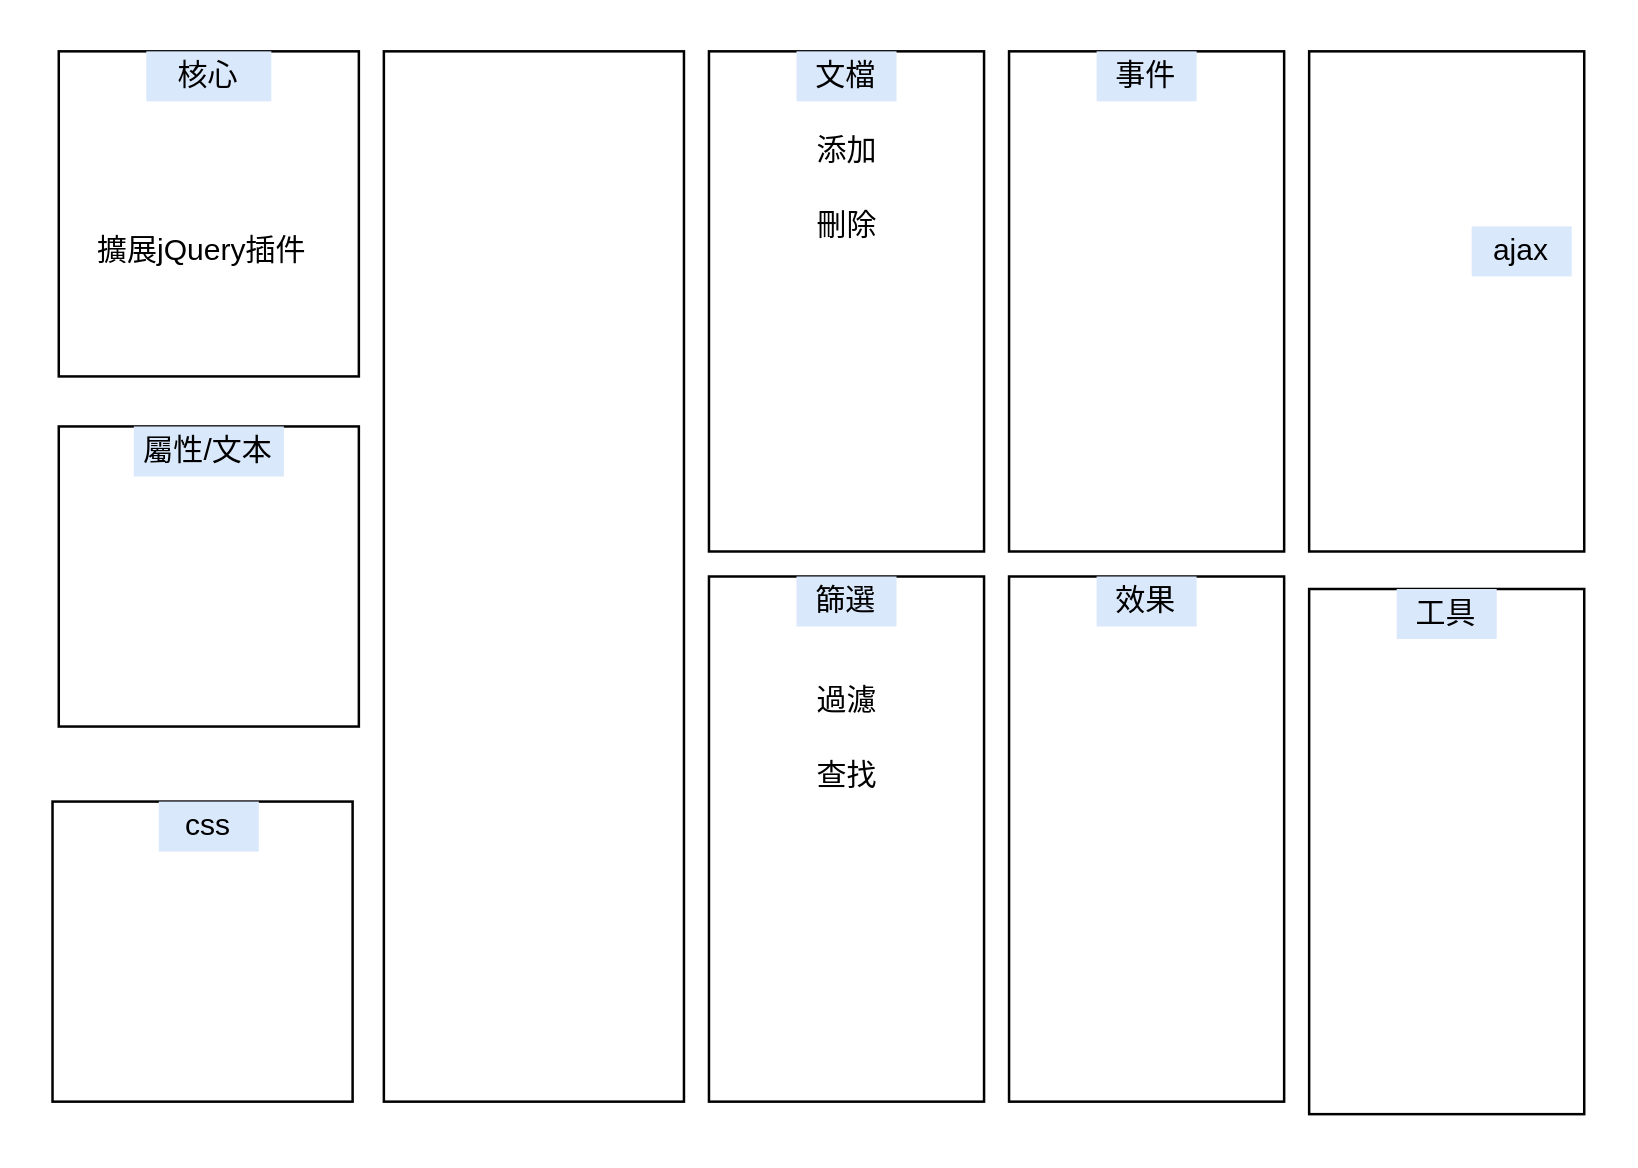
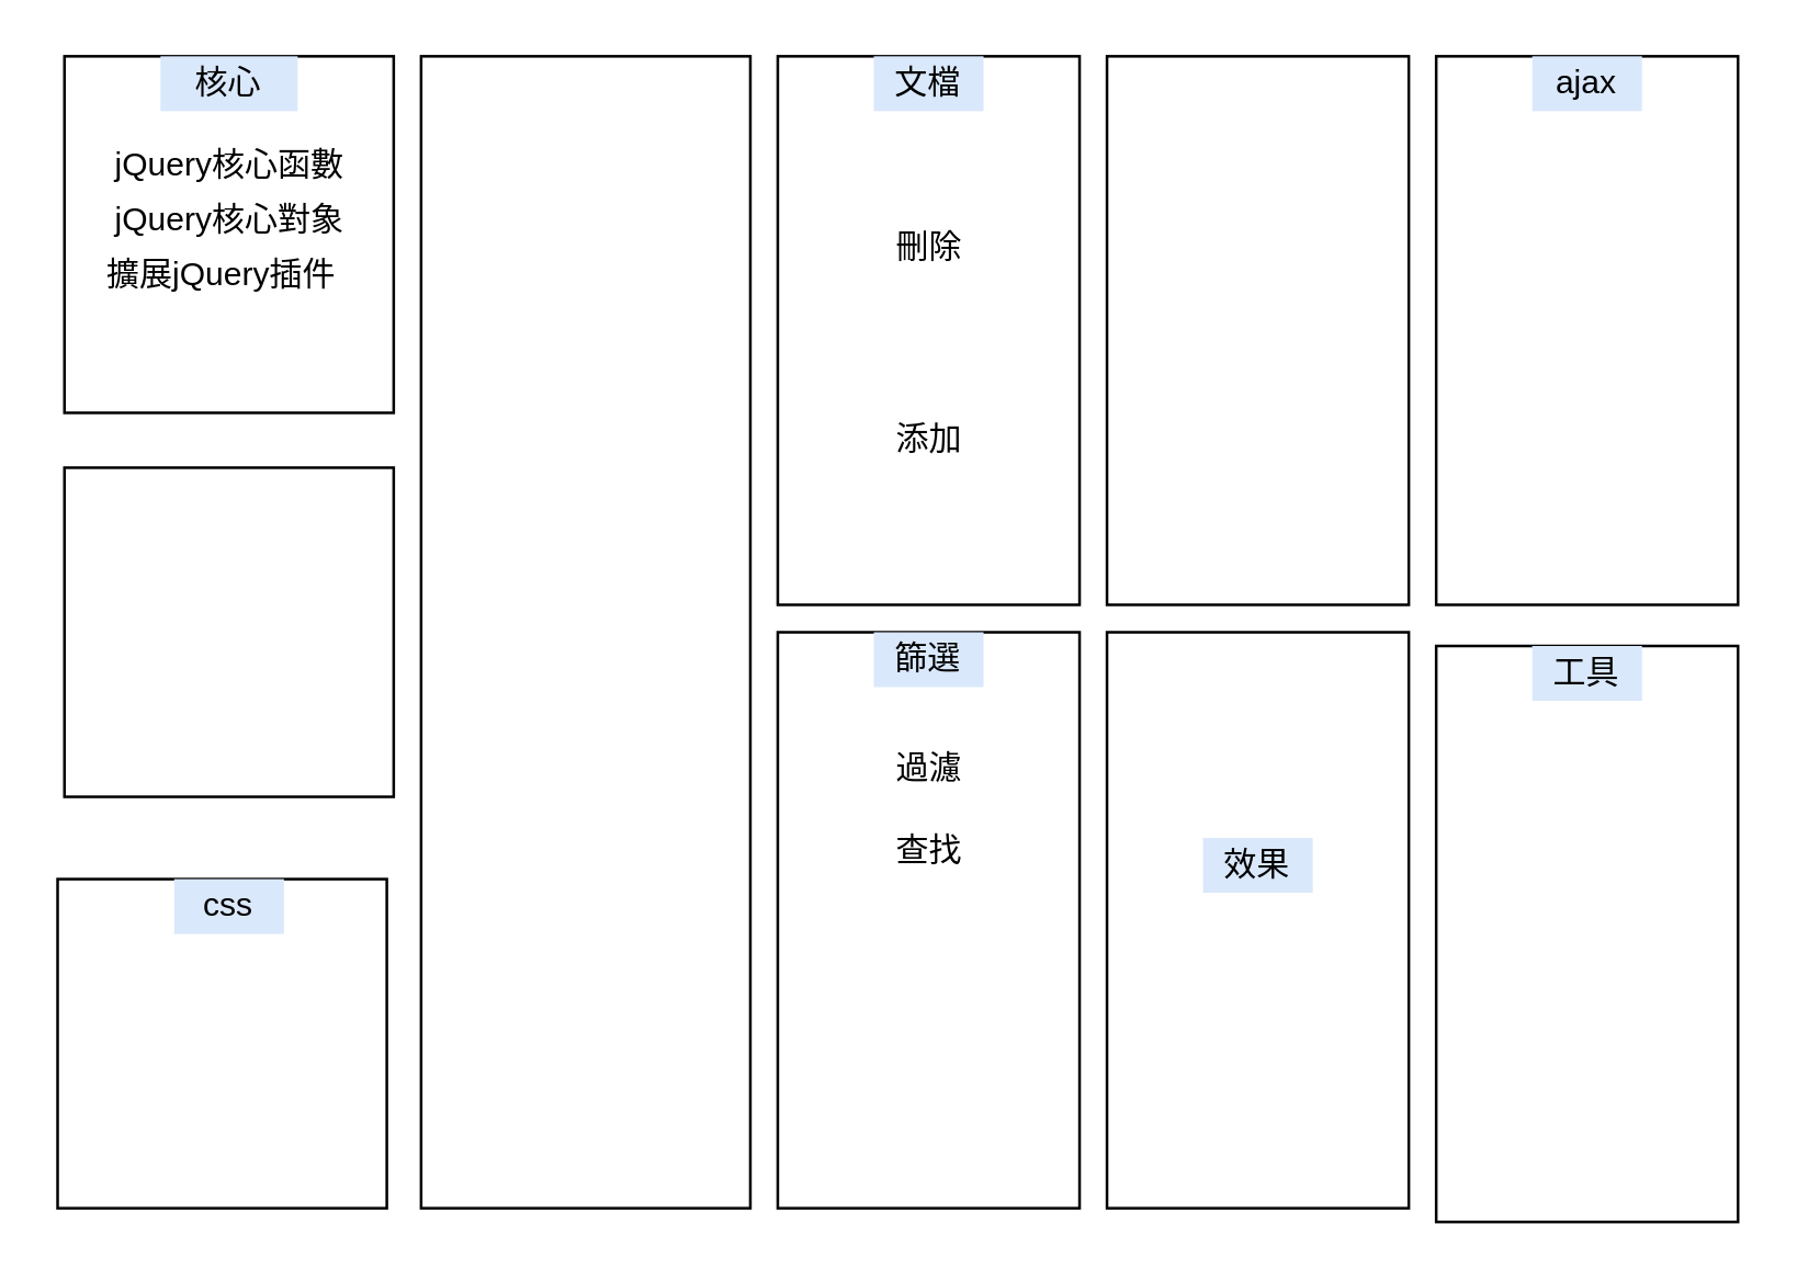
  <mxCell id="0" />
  <mxCell id="1" parent="0" />
  <mxCell id="2" value="" style="rounded=0;whiteSpace=wrap;html=1;" parent="1" vertex="1"><mxGeometry x="23" y="20" width="120" height="130" as="geometry" /></mxCell>
  <mxCell id="3" value="核心" style="text;html=1;strokeColor=none;fillColor=#dae8fc;align=center;verticalAlign=middle;whiteSpace=wrap;rounded=0;strokeWidth=1;perimeterSpacing=0;" parent="1" vertex="1"><mxGeometry x="58" y="20" width="50" height="20" as="geometry" /></mxCell>
+ <mxCell id="4" value="jQuery核心函數" style="text;html=1;strokeColor=none;fillColor=none;align=center;verticalAlign=middle;whiteSpace=wrap;rounded=0;" parent="1" vertex="1"><mxGeometry x="35.5" y="50" width="95" height="20" as="geometry" /></mxCell>
+ <mxCell id="5" value="jQuery核心對象" style="text;html=1;strokeColor=none;fillColor=none;align=center;verticalAlign=middle;whiteSpace=wrap;rounded=0;" parent="1" vertex="1"><mxGeometry x="35.5" y="70" width="95" height="20" as="geometry" /></mxCell>
  <mxCell id="6" value="擴展jQuery插件" style="text;html=1;strokeColor=none;fillColor=none;align=center;verticalAlign=middle;whiteSpace=wrap;rounded=0;" parent="1" vertex="1"><mxGeometry x="33" y="90" width="95" height="20" as="geometry" /></mxCell>
  <mxCell id="7" value="" style="rounded=0;whiteSpace=wrap;html=1;strokeWidth=1;" parent="1" vertex="1"><mxGeometry x="23" y="170" width="120" height="120" as="geometry" /></mxCell>
- <mxCell id="8" value="屬性/文本" style="text;html=1;strokeColor=none;fillColor=#dae8fc;align=center;verticalAlign=middle;whiteSpace=wrap;rounded=0;" parent="1" vertex="1"><mxGeometry x="53" y="170" width="60" height="20" as="geometry" /></mxCell>
  <mxCell id="9" value="" style="rounded=0;whiteSpace=wrap;html=1;strokeWidth=1;" parent="1" vertex="1"><mxGeometry x="20.5" y="320" width="120" height="120" as="geometry" /></mxCell>
  <mxCell id="10" value="css" style="text;html=1;strokeColor=none;fillColor=#dae8fc;align=center;verticalAlign=middle;whiteSpace=wrap;rounded=0;" parent="1" vertex="1"><mxGeometry x="63" y="320" width="40" height="20" as="geometry" /></mxCell>
  <mxCell id="11" value="" style="rounded=0;whiteSpace=wrap;html=1;strokeWidth=1;" parent="1" vertex="1"><mxGeometry x="153" y="20" width="120" height="420" as="geometry" /></mxCell>
  <mxCell id="12" value="" style="rounded=0;whiteSpace=wrap;html=1;strokeWidth=1;" parent="1" vertex="1"><mxGeometry x="283" y="20" width="110" height="200" as="geometry" /></mxCell>
  <mxCell id="13" value="" style="rounded=0;whiteSpace=wrap;html=1;strokeWidth=1;" parent="1" vertex="1"><mxGeometry x="283" y="230" width="110" height="210" as="geometry" /></mxCell>
  <mxCell id="14" value="文檔" style="text;html=1;strokeColor=none;fillColor=#dae8fc;align=center;verticalAlign=middle;whiteSpace=wrap;rounded=0;" parent="1" vertex="1"><mxGeometry x="318" y="20" width="40" height="20" as="geometry" /></mxCell>
  <mxCell id="15" value="篩選" style="text;html=1;strokeColor=none;fillColor=#dae8fc;align=center;verticalAlign=middle;whiteSpace=wrap;rounded=0;" parent="1" vertex="1"><mxGeometry x="318" y="230" width="40" height="20" as="geometry" /></mxCell>
- <mxCell id="16" value="添加" style="text;html=1;strokeColor=none;fillColor=none;align=center;verticalAlign=middle;whiteSpace=wrap;rounded=0;" parent="1" vertex="1"><mxGeometry x="290.5" y="50" width="95" height="20" as="geometry" /></mxCell>
+ <mxCell id="16" value="添加" style="text;html=1;strokeColor=none;fillColor=none;align=center;verticalAlign=middle;whiteSpace=wrap;rounded=0;" parent="1" vertex="1"><mxGeometry x="290.5" y="150" width="95" height="20" as="geometry" /></mxCell>
  <mxCell id="17" value="刪除" style="text;html=1;strokeColor=none;fillColor=none;align=center;verticalAlign=middle;whiteSpace=wrap;rounded=0;" parent="1" vertex="1"><mxGeometry x="290.5" y="80" width="95" height="20" as="geometry" /></mxCell>
  <mxCell id="18" value="過濾" style="text;html=1;strokeColor=none;fillColor=none;align=center;verticalAlign=middle;whiteSpace=wrap;rounded=0;" parent="1" vertex="1"><mxGeometry x="290.5" y="270" width="95" height="20" as="geometry" /></mxCell>
  <mxCell id="19" value="查找" style="text;html=1;strokeColor=none;fillColor=none;align=center;verticalAlign=middle;whiteSpace=wrap;rounded=0;" parent="1" vertex="1"><mxGeometry x="290.5" y="300" width="95" height="20" as="geometry" /></mxCell>
  <mxCell id="20" value="" style="rounded=0;whiteSpace=wrap;html=1;strokeWidth=1;" parent="1" vertex="1"><mxGeometry x="403" y="20" width="110" height="200" as="geometry" /></mxCell>
  <mxCell id="21" value="" style="rounded=0;whiteSpace=wrap;html=1;strokeWidth=1;" parent="1" vertex="1"><mxGeometry x="403" y="230" width="110" height="210" as="geometry" /></mxCell>
- <mxCell id="22" value="事件" style="text;html=1;strokeColor=none;fillColor=#dae8fc;align=center;verticalAlign=middle;whiteSpace=wrap;rounded=0;" parent="1" vertex="1"><mxGeometry x="438" y="20" width="40" height="20" as="geometry" /></mxCell>
- <mxCell id="23" value="效果" style="text;html=1;strokeColor=none;fillColor=#dae8fc;align=center;verticalAlign=middle;whiteSpace=wrap;rounded=0;" parent="1" vertex="1"><mxGeometry x="438" y="230" width="40" height="20" as="geometry" /></mxCell>
+ <mxCell id="23" value="效果" style="text;html=1;strokeColor=none;fillColor=#dae8fc;align=center;verticalAlign=middle;whiteSpace=wrap;rounded=0;" parent="1" vertex="1"><mxGeometry x="438" y="305" width="40" height="20" as="geometry" /></mxCell>
  <mxCell id="24" value="" style="rounded=0;whiteSpace=wrap;html=1;strokeWidth=1;" parent="1" vertex="1"><mxGeometry x="523" y="20" width="110" height="200" as="geometry" /></mxCell>
  <mxCell id="25" value="" style="rounded=0;whiteSpace=wrap;html=1;strokeWidth=1;" parent="1" vertex="1"><mxGeometry x="523" y="235" width="110" height="210" as="geometry" /></mxCell>
- <mxCell id="26" value="ajax" style="text;html=1;strokeColor=none;fillColor=#dae8fc;align=center;verticalAlign=middle;whiteSpace=wrap;rounded=0;" parent="1" vertex="1"><mxGeometry x="588" y="90" width="40" height="20" as="geometry" /></mxCell>
+ <mxCell id="26" value="ajax" style="text;html=1;strokeColor=none;fillColor=#dae8fc;align=center;verticalAlign=middle;whiteSpace=wrap;rounded=0;" parent="1" vertex="1"><mxGeometry x="558" y="20" width="40" height="20" as="geometry" /></mxCell>
  <mxCell id="27" value="工具" style="text;html=1;strokeColor=none;fillColor=#dae8fc;align=center;verticalAlign=middle;whiteSpace=wrap;rounded=0;" parent="1" vertex="1"><mxGeometry x="558" y="235" width="40" height="20" as="geometry" /></mxCell>
